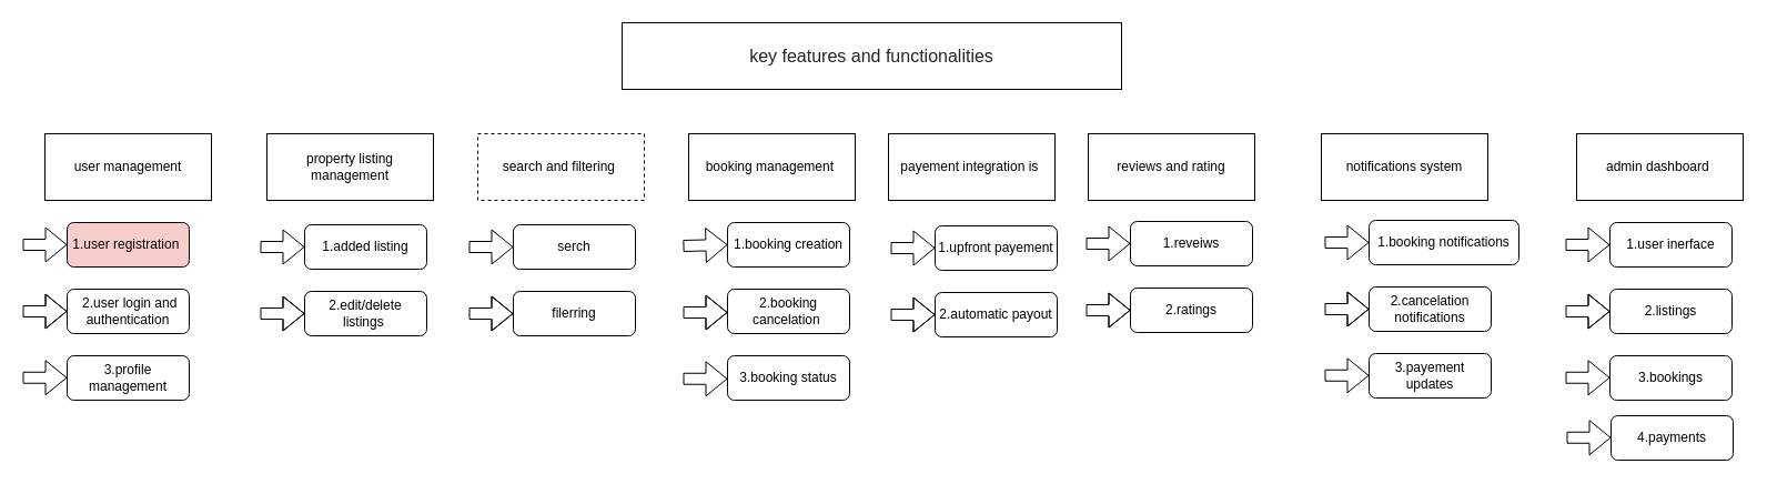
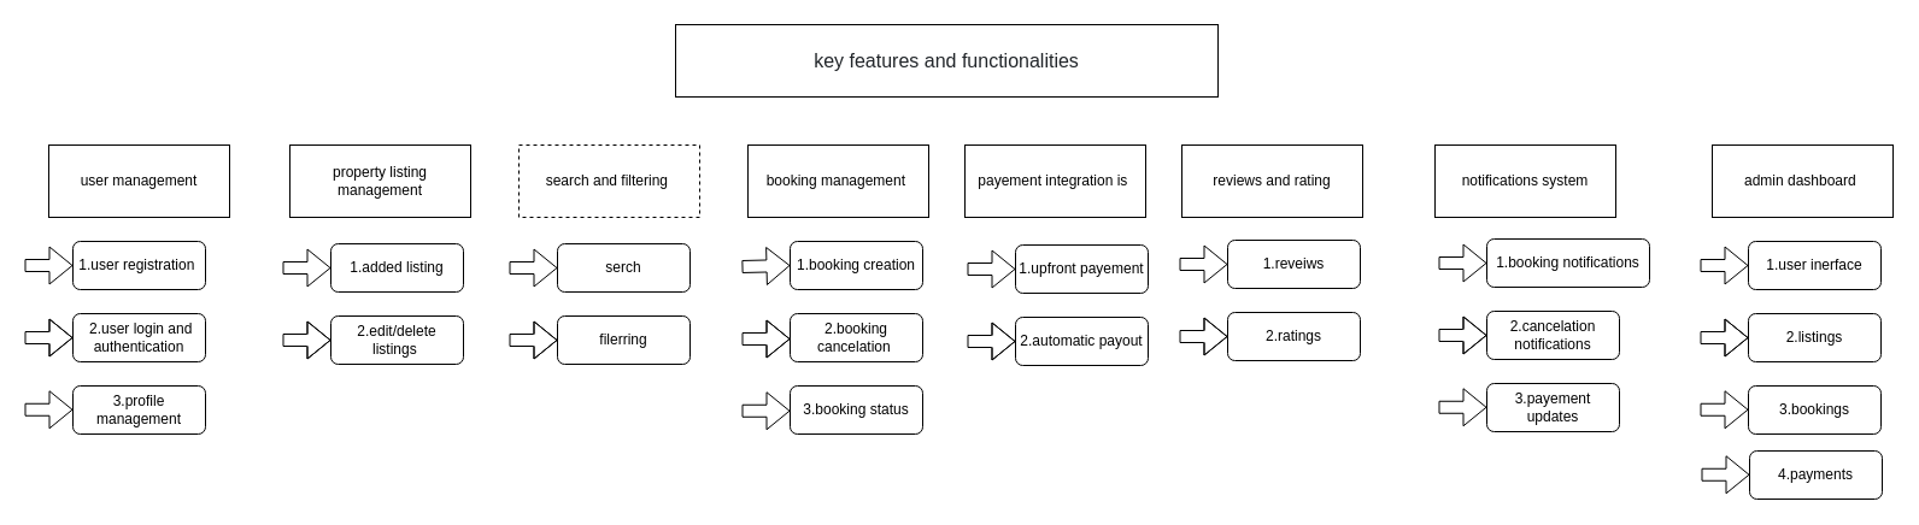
  <mxCell id="0" />
  <mxCell id="1" parent="0" />
  <mxCell id="2" value="&lt;span style=&quot;color: rgb(33, 37, 41); font-family: Poppins, sans-serif; font-size: 16px; text-align: start; background-color: rgb(255, 255, 255);&quot;&gt;key features and functionalities&lt;/span&gt;" style="rounded=0;whiteSpace=wrap;html=1;" vertex="1" parent="1"><mxGeometry x="560" y="20" width="450" height="60" as="geometry" /></mxCell>
  <mxCell id="3" value="user management" style="rounded=0;whiteSpace=wrap;html=1;" vertex="1" parent="1"><mxGeometry y="120" width="150" height="60" as="geometry" x="40" /></mxCell>
  <mxCell id="4" value="notifications system" style="rounded=0;whiteSpace=wrap;html=1;" vertex="1" parent="1"><mxGeometry x="1190" y="120" width="150" height="60" as="geometry" /></mxCell>
  <mxCell id="5" value="reviews and rating" style="rounded=0;whiteSpace=wrap;html=1;" vertex="1" parent="1"><mxGeometry x="980" y="120" width="150" height="60" as="geometry" /></mxCell>
  <mxCell id="6" value="payement integration is&amp;nbsp;" style="rounded=0;whiteSpace=wrap;html=1;" vertex="1" parent="1"><mxGeometry x="800" y="120" width="150" height="60" as="geometry" /></mxCell>
  <mxCell id="7" value="booking management&amp;nbsp;" style="rounded=0;whiteSpace=wrap;html=1;" vertex="1" parent="1"><mxGeometry x="620" y="120" width="150" height="60" as="geometry" /></mxCell>
  <mxCell id="8" value="search and filtering&amp;nbsp;" style="rounded=0;whiteSpace=wrap;html=1;dashed=1;" vertex="1" parent="1"><mxGeometry x="430" y="120" width="150" height="60" as="geometry" /></mxCell>
  <mxCell id="9" value="property listing management" style="rounded=0;whiteSpace=wrap;html=1;" vertex="1" parent="1"><mxGeometry x="240" y="120" width="150" height="60" as="geometry" /></mxCell>
  <mxCell id="10" value="admin dashboard&amp;nbsp;" style="rounded=0;whiteSpace=wrap;html=1;" vertex="1" parent="1"><mxGeometry x="1420" y="120" width="150" height="60" as="geometry" /></mxCell>
- <mxCell id="11" value="1.user registration&amp;nbsp;" style="rounded=1;whiteSpace=wrap;html=1;fillColor=#f8cecc;" vertex="1" parent="1"><mxGeometry x="60" y="200" width="110" height="40" as="geometry" /></mxCell>
+ <mxCell id="11" value="1.user registration&amp;nbsp;" style="rounded=1;whiteSpace=wrap;html=1;" vertex="1" parent="1"><mxGeometry x="60" y="200" width="110" height="40" as="geometry" /></mxCell>
  <mxCell id="12" value="&amp;nbsp;2.user login and authentication" style="rounded=1;whiteSpace=wrap;html=1;" vertex="1" parent="1"><mxGeometry x="60" y="260" width="110" height="40" as="geometry" /></mxCell>
  <mxCell id="13" value="3.profile management" style="rounded=1;whiteSpace=wrap;html=1;" vertex="1" parent="1"><mxGeometry x="60" y="320" width="110" height="40" as="geometry" /></mxCell>
  <mxCell id="14" value="" style="shape=flexArrow;endArrow=classic;html=1;rounded=0;entryX=0;entryY=0.5;entryDx=0;entryDy=0;" edge="1" parent="1" target="11"><mxGeometry width="50" height="50" relative="1" as="geometry"><mxPoint x="20" y="220" as="sourcePoint" /><mxPoint x="50" y="220" as="targetPoint" /><Array as="points" /></mxGeometry></mxCell>
  <mxCell id="15" value="" style="shape=flexArrow;endArrow=classic;html=1;rounded=0;" edge="1" parent="1"><mxGeometry width="50" height="50" relative="1" as="geometry"><mxPoint x="20" y="280" as="sourcePoint" /><mxPoint x="60" y="280" as="targetPoint" /><Array as="points"><mxPoint y="280" x="40" /></Array></mxGeometry></mxCell>
  <mxCell id="16" value="" style="shape=flexArrow;endArrow=classic;html=1;rounded=0;" edge="1" parent="1"><mxGeometry width="50" height="50" relative="1" as="geometry"><mxPoint x="20" y="339.76" as="sourcePoint" /><mxPoint x="60" y="339.76" as="targetPoint" /><Array as="points" /></mxGeometry></mxCell>
  <mxCell id="17" value="1.booking creation" style="rounded=1;whiteSpace=wrap;html=1;" vertex="1" parent="1"><mxGeometry x="655" y="200" width="110" height="40" as="geometry" /></mxCell>
  <mxCell id="18" value="2.booking cancelation&amp;nbsp;&lt;span style=&quot;color: rgba(0, 0, 0, 0); font-family: monospace; font-size: 0px; text-align: start; text-wrap-mode: nowrap;&quot;&gt;%3CmxGraphModel%3E%3Croot%3E%3CmxCell%20id%3D%220%22%2F%3E%3CmxCell%20id%3D%221%22%20parent%3D%220%22%2F%3E%3CmxCell%20id%3D%222%22%20value%3D%221.user%20registration%26amp%3Bnbsp%3B%22%20style%3D%22rounded%3D1%3BwhiteSpace%3Dwrap%3Bhtml%3D1%3B%22%20vertex%3D%221%22%20parent%3D%221%22%3E%3CmxGeometry%20x%3D%2220%22%20y%3D%22200%22%20width%3D%22110%22%20height%3D%2240%22%20as%3D%22geometry%22%2F%3E%3C%2FmxCell%3E%3CmxCell%20id%3D%223%22%20value%3D%22%26amp%3Bnbsp%3B2.user%20login%20and%20authentication%22%20style%3D%22rounded%3D1%3BwhiteSpace%3Dwrap%3Bhtml%3D1%3B%22%20vertex%3D%221%22%20parent%3D%221%22%3E%3CmxGeometry%20x%3D%2220%22%20y%3D%22260%22%20width%3D%22110%22%20height%3D%2240%22%20as%3D%22geometry%22%2F%3E%3C%2FmxCell%3E%3CmxCell%20id%3D%224%22%20value%3D%22%22%20style%3D%22shape%3DflexArrow%3BendArrow%3Dclassic%3Bhtml%3D1%3Brounded%3D0%3BentryX%3D0%3BentryY%3D0.5%3BentryDx%3D0%3BentryDy%3D0%3B%22%20edge%3D%221%22%20target%3D%222%22%20parent%3D%221%22%3E%3CmxGeometry%20width%3D%2250%22%20height%3D%2250%22%20relative%3D%221%22%20as%3D%22geometry%22%3E%3CmxPoint%20x%3D%22-20%22%20y%3D%22220%22%20as%3D%22sourcePoint%22%2F%3E%3CmxPoint%20x%3D%2210%22%20y%3D%22220%22%20as%3D%22targetPoint%22%2F%3E%3CArray%20as%3D%22points%22%2F%3E%3C%2FmxGeometry%3E%3C%2FmxCell%3E%3CmxCell%20id%3D%225%22%20value%3D%22%22%20style%3D%22shape%3DflexArrow%3BendArrow%3Dclassic%3Bhtml%3D1%3Brounded%3D0%3B%22%20edge%3D%221%22%20parent%3D%221%22%3E%3CmxGeometry%20width%3D%2250%22%20height%3D%2250%22%20relative%3D%221%22%20as%3D%22geometry%22%3E%3CmxPoint%20x%3D%22-20%22%20y%3D%22280%22%20as%3D%22sourcePoint%22%2F%3E%3CmxPoint%20x%3D%2220%22%20y%3D%22280%22%20as%3D%22targetPoint%22%2F%3E%3CArray%20as%3D%22points%22%3E%3CmxPoint%20y%3D%22280%22%2F%3E%3C%2FArray%3E%3C%2FmxGeometry%3E%3C%2FmxCell%3E%3CmxCell%20id%3D%226%22%20value%3D%22%22%20style%3D%22shape%3DflexArrow%3BendArrow%3Dclassic%3Bhtml%3D1%3Brounded%3D0%3B%22%20edge%3D%221%22%20parent%3D%221%22%3E%3CmxGeometry%20width%3D%2250%22%20height%3D%2250%22%20relative%3D%221%22%20as%3D%22geometry%22%3E%3CmxPoint%20x%3D%22-20%22%20y%3D%22339.76%22%20as%3D%22sourcePoint%22%2F%3E%3CmxPoint%20x%3D%2220%22%20y%3D%22339.76%22%20as%3D%22targetPoint%22%2F%3E%3CArray%20as%3D%22points%22%2F%3E%3C%2FmxGeometry%3E%3C%2FmxCell%3E%3C%2Froot%3E%3C%2FmxGraphModel%3E&lt;/span&gt;" style="rounded=1;whiteSpace=wrap;html=1;" vertex="1" parent="1"><mxGeometry x="655" y="260" width="110" height="40" as="geometry" /></mxCell>
  <mxCell id="19" value="" style="shape=flexArrow;endArrow=classic;html=1;rounded=0;entryX=0;entryY=0.5;entryDx=0;entryDy=0;" edge="1" parent="1" target="17"><mxGeometry width="50" height="50" relative="1" as="geometry"><mxPoint x="615" y="221" as="sourcePoint" /><mxPoint x="645" y="221" as="targetPoint" /><Array as="points" /></mxGeometry></mxCell>
  <mxCell id="20" value="" style="shape=flexArrow;endArrow=classic;html=1;rounded=0;" edge="1" parent="1"><mxGeometry width="50" height="50" relative="1" as="geometry"><mxPoint x="615" y="281" as="sourcePoint" /><mxPoint x="655" y="281" as="targetPoint" /><Array as="points"><mxPoint x="635" y="281" /></Array></mxGeometry></mxCell>
  <mxCell id="21" value="" style="shape=flexArrow;endArrow=classic;html=1;rounded=0;" edge="1" parent="1"><mxGeometry width="50" height="50" relative="1" as="geometry"><mxPoint x="615" y="340.76" as="sourcePoint" /><mxPoint x="655" y="340.76" as="targetPoint" /><Array as="points" /></mxGeometry></mxCell>
  <mxCell id="22" value="3.booking status" style="rounded=1;whiteSpace=wrap;html=1;" vertex="1" parent="1"><mxGeometry x="655" y="320" width="110" height="40" as="geometry" /></mxCell>
  <mxCell id="23" value="serch" style="rounded=1;whiteSpace=wrap;html=1;" vertex="1" parent="1"><mxGeometry x="462" y="202" width="110" height="40" as="geometry" /></mxCell>
  <mxCell id="24" value="filerring" style="rounded=1;whiteSpace=wrap;html=1;" vertex="1" parent="1"><mxGeometry x="462" y="262" width="110" height="40" as="geometry" /></mxCell>
  <mxCell id="25" value="" style="shape=flexArrow;endArrow=classic;html=1;rounded=0;entryX=0;entryY=0.5;entryDx=0;entryDy=0;" edge="1" parent="1" target="23"><mxGeometry width="50" height="50" relative="1" as="geometry"><mxPoint x="422" y="222" as="sourcePoint" /><mxPoint x="452" y="222" as="targetPoint" /><Array as="points" /></mxGeometry></mxCell>
  <mxCell id="26" value="" style="shape=flexArrow;endArrow=classic;html=1;rounded=0;" edge="1" parent="1"><mxGeometry width="50" height="50" relative="1" as="geometry"><mxPoint x="422" y="282" as="sourcePoint" /><mxPoint x="462" y="282" as="targetPoint" /><Array as="points"><mxPoint x="442" y="282" /></Array></mxGeometry></mxCell>
  <mxCell id="27" value="1.added listing" style="rounded=1;whiteSpace=wrap;html=1;" vertex="1" parent="1"><mxGeometry x="274" y="202" width="110" height="40" as="geometry" /></mxCell>
  <mxCell id="28" value="2.edit/delete listings&amp;nbsp;" style="rounded=1;whiteSpace=wrap;html=1;" vertex="1" parent="1"><mxGeometry x="274" y="262" width="110" height="40" as="geometry" /></mxCell>
  <mxCell id="29" value="" style="shape=flexArrow;endArrow=classic;html=1;rounded=0;entryX=0;entryY=0.5;entryDx=0;entryDy=0;" edge="1" parent="1" target="27"><mxGeometry width="50" height="50" relative="1" as="geometry"><mxPoint x="234" y="222" as="sourcePoint" /><mxPoint x="264" y="222" as="targetPoint" /><Array as="points" /></mxGeometry></mxCell>
  <mxCell id="30" value="" style="shape=flexArrow;endArrow=classic;html=1;rounded=0;" edge="1" parent="1"><mxGeometry width="50" height="50" relative="1" as="geometry"><mxPoint x="234" y="282" as="sourcePoint" /><mxPoint x="274" y="282" as="targetPoint" /><Array as="points"><mxPoint x="254" y="282" /></Array></mxGeometry></mxCell>
  <mxCell id="31" value="1.upfront payement" style="rounded=1;whiteSpace=wrap;html=1;" vertex="1" parent="1"><mxGeometry x="842" y="203" width="110" height="40" as="geometry" /></mxCell>
  <mxCell id="32" value="2.automatic payout" style="rounded=1;whiteSpace=wrap;html=1;" vertex="1" parent="1"><mxGeometry x="842" y="263" width="110" height="40" as="geometry" /></mxCell>
  <mxCell id="33" value="" style="shape=flexArrow;endArrow=classic;html=1;rounded=0;entryX=0;entryY=0.5;entryDx=0;entryDy=0;" edge="1" parent="1" target="31"><mxGeometry width="50" height="50" relative="1" as="geometry"><mxPoint x="802" y="223" as="sourcePoint" /><mxPoint x="832" y="223" as="targetPoint" /><Array as="points" /></mxGeometry></mxCell>
  <mxCell id="34" value="" style="shape=flexArrow;endArrow=classic;html=1;rounded=0;" edge="1" parent="1"><mxGeometry width="50" height="50" relative="1" as="geometry"><mxPoint x="802" y="283" as="sourcePoint" /><mxPoint x="842" y="283" as="targetPoint" /><Array as="points"><mxPoint x="822" y="283" /></Array></mxGeometry></mxCell>
  <mxCell id="35" value="1.reveiws" style="rounded=1;whiteSpace=wrap;html=1;" vertex="1" parent="1"><mxGeometry x="1018" y="199" width="110" height="40" as="geometry" /></mxCell>
  <mxCell id="36" value="2.ratings" style="rounded=1;whiteSpace=wrap;html=1;" vertex="1" parent="1"><mxGeometry x="1018" y="259" width="110" height="40" as="geometry" /></mxCell>
  <mxCell id="37" value="" style="shape=flexArrow;endArrow=classic;html=1;rounded=0;entryX=0;entryY=0.5;entryDx=0;entryDy=0;" edge="1" parent="1" target="35"><mxGeometry width="50" height="50" relative="1" as="geometry"><mxPoint x="978" y="219" as="sourcePoint" /><mxPoint x="1008" y="219" as="targetPoint" /><Array as="points" /></mxGeometry></mxCell>
  <mxCell id="38" value="" style="shape=flexArrow;endArrow=classic;html=1;rounded=0;" edge="1" parent="1"><mxGeometry width="50" height="50" relative="1" as="geometry"><mxPoint x="978" y="279" as="sourcePoint" /><mxPoint x="1018" y="279" as="targetPoint" /><Array as="points"><mxPoint x="998" y="279" /></Array></mxGeometry></mxCell>
  <mxCell id="39" value="1.booking notifications" style="rounded=1;whiteSpace=wrap;html=1;" vertex="1" parent="1"><mxGeometry x="1233" y="198" width="135" height="40" as="geometry" /></mxCell>
  <mxCell id="40" value="2.cancelation notifications" style="rounded=1;whiteSpace=wrap;html=1;" vertex="1" parent="1"><mxGeometry x="1233" y="258" width="110" height="40" as="geometry" /></mxCell>
  <mxCell id="41" value="" style="shape=flexArrow;endArrow=classic;html=1;rounded=0;entryX=0;entryY=0.5;entryDx=0;entryDy=0;" edge="1" parent="1" target="39"><mxGeometry width="50" height="50" relative="1" as="geometry"><mxPoint x="1193" y="218" as="sourcePoint" /><mxPoint x="1223" y="218" as="targetPoint" /><Array as="points" /></mxGeometry></mxCell>
  <mxCell id="42" value="" style="shape=flexArrow;endArrow=classic;html=1;rounded=0;" edge="1" parent="1"><mxGeometry width="50" height="50" relative="1" as="geometry"><mxPoint x="1193" y="278" as="sourcePoint" /><mxPoint x="1233" y="278" as="targetPoint" /><Array as="points"><mxPoint x="1213" y="278" /></Array></mxGeometry></mxCell>
  <mxCell id="43" value="" style="shape=flexArrow;endArrow=classic;html=1;rounded=0;" edge="1" parent="1"><mxGeometry width="50" height="50" relative="1" as="geometry"><mxPoint x="1193" y="337.76" as="sourcePoint" /><mxPoint x="1233" y="337.76" as="targetPoint" /><Array as="points" /></mxGeometry></mxCell>
  <mxCell id="44" value="3.payement updates" style="rounded=1;whiteSpace=wrap;html=1;" vertex="1" parent="1"><mxGeometry x="1233" y="318" width="110" height="40" as="geometry" /></mxCell>
  <mxCell id="45" value="1.user inerface" style="rounded=1;whiteSpace=wrap;html=1;" vertex="1" parent="1"><mxGeometry x="1450" y="200" width="110" height="40" as="geometry" /></mxCell>
  <mxCell id="46" value="2.listings" style="rounded=1;whiteSpace=wrap;html=1;" vertex="1" parent="1"><mxGeometry x="1450" y="260" width="110" height="40" as="geometry" /></mxCell>
  <mxCell id="47" value="" style="shape=flexArrow;endArrow=classic;html=1;rounded=0;entryX=0;entryY=0.5;entryDx=0;entryDy=0;" edge="1" parent="1" target="45"><mxGeometry width="50" height="50" relative="1" as="geometry"><mxPoint x="1410" y="220" as="sourcePoint" /><mxPoint x="1440" y="220" as="targetPoint" /><Array as="points" /></mxGeometry></mxCell>
  <mxCell id="48" value="" style="shape=flexArrow;endArrow=classic;html=1;rounded=0;" edge="1" parent="1"><mxGeometry width="50" height="50" relative="1" as="geometry"><mxPoint x="1410" y="280" as="sourcePoint" /><mxPoint x="1450" y="280" as="targetPoint" /><Array as="points"><mxPoint x="1430" y="280" /></Array></mxGeometry></mxCell>
  <mxCell id="49" value="" style="shape=flexArrow;endArrow=classic;html=1;rounded=0;" edge="1" parent="1"><mxGeometry width="50" height="50" relative="1" as="geometry"><mxPoint x="1410" y="339.76" as="sourcePoint" /><mxPoint x="1450" y="339.76" as="targetPoint" /><Array as="points" /></mxGeometry></mxCell>
  <mxCell id="50" value="3.bookings" style="rounded=1;whiteSpace=wrap;html=1;" vertex="1" parent="1"><mxGeometry x="1450" y="320" width="110" height="40" as="geometry" /></mxCell>
  <mxCell id="51" value="" style="shape=flexArrow;endArrow=classic;html=1;rounded=0;" edge="1" parent="1"><mxGeometry width="50" height="50" relative="1" as="geometry"><mxPoint x="1411" y="393.76" as="sourcePoint" /><mxPoint x="1451" y="393.76" as="targetPoint" /><Array as="points" /></mxGeometry></mxCell>
  <mxCell id="52" value="4.payments" style="rounded=1;whiteSpace=wrap;html=1;" vertex="1" parent="1"><mxGeometry x="1451" y="374" width="110" height="40" as="geometry" /></mxCell>
